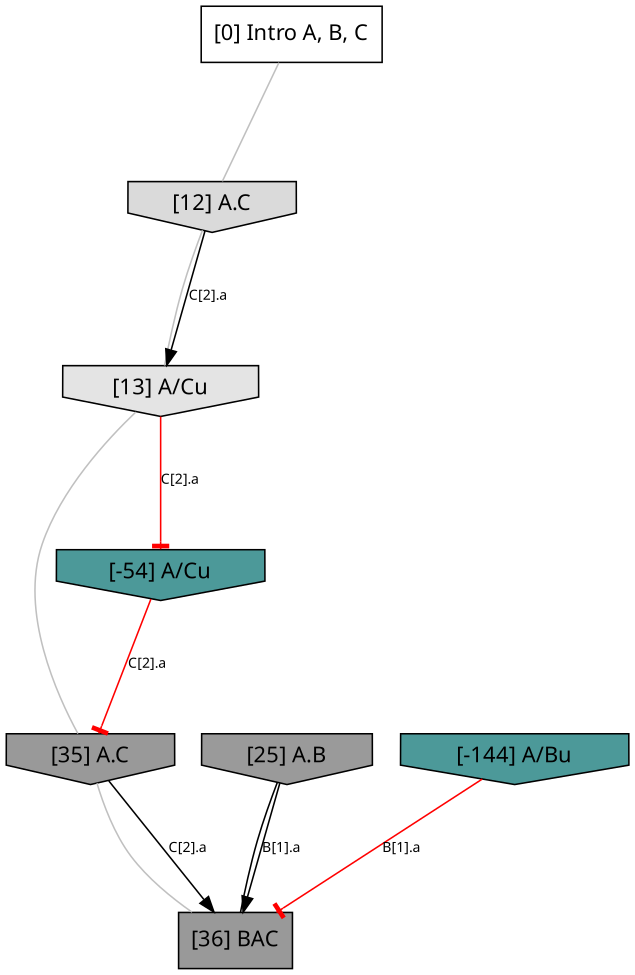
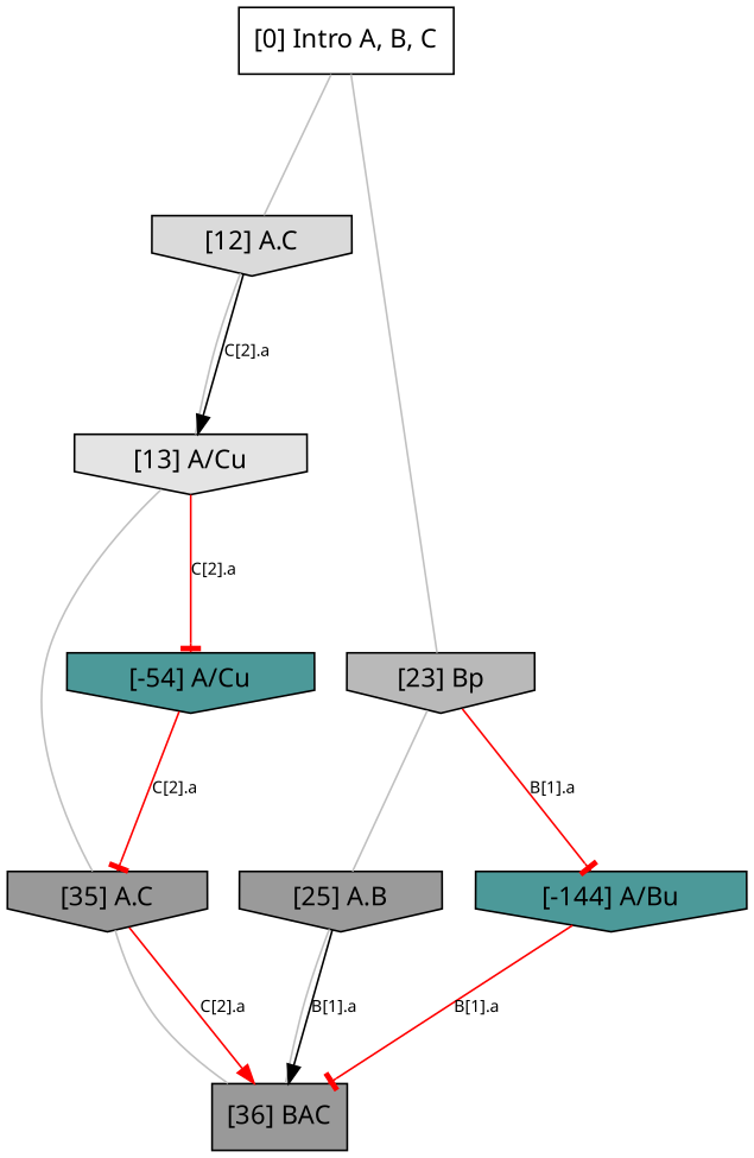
  digraph {
    rankdir=TB
    ranksep=1.00
    node [fillcolor="0.000 0.000 0.600" fontname="CMU Serif" shape=invhouse style=filled]
    edge [color=grey fontname="CMU Serif"]
    n1 [fillcolor="0.000 0.000 1.000" label="[0] Intro A, B, C" shape=rectangle]
    n2 [fillcolor="0.000 0.000 0.853" label="[12] A.C"]
+   n3 [fillcolor="0.000 0.000 0.726" label="[23] Bp"]
    n4 [fillcolor="0.000 0.000 0.891" label="[13] A/Cu"]
    n5 [label="[35] A.C"]
    n6 [fillcolor="0.500 0.500 0.600" label="[-54] A/Cu"]
    n7 [fillcolor="0.000 0.000 0.602" label="[25] A.B"]
    n8 [fillcolor="0.500 0.500 0.600" label="[-144] A/Bu"]
    n9 [label="[36] BAC" shape=rectangle]
    n1 -> n2 [dir=none]
+   n1 -> n3 [dir=none]
    n2 -> n4 [dir=none]
    n2 -> n4 [fontsize=9 label="C[2].a" color=""]
+   n3 -> n7 [dir=none]
+   n3 -> n8 [arrowhead=tee color=red fontsize=9 label="B[1].a"]
    n4 -> n5 [dir=none]
    n4 -> n6 [arrowhead=tee color=red fontsize=9 label="C[2].a"]
    n5 -> n9 [dir=none]
-   n5 -> n9 [fontsize=9 label="C[2].a" color=""]
+   n5 -> n9 [fontsize=9 label="C[2].a" color=red]
    n6 -> n5 [arrowhead=tee color=red fontsize=9 label="C[2].a"]
-   n7 -> n9 [color=black dir=none]
+   n7 -> n9 [dir=none]
    n7 -> n9 [fontsize=9 label="B[1].a" color=""]
    n8 -> n9 [arrowhead=tee color=red fontsize=9 label="B[1].a"]
  }
